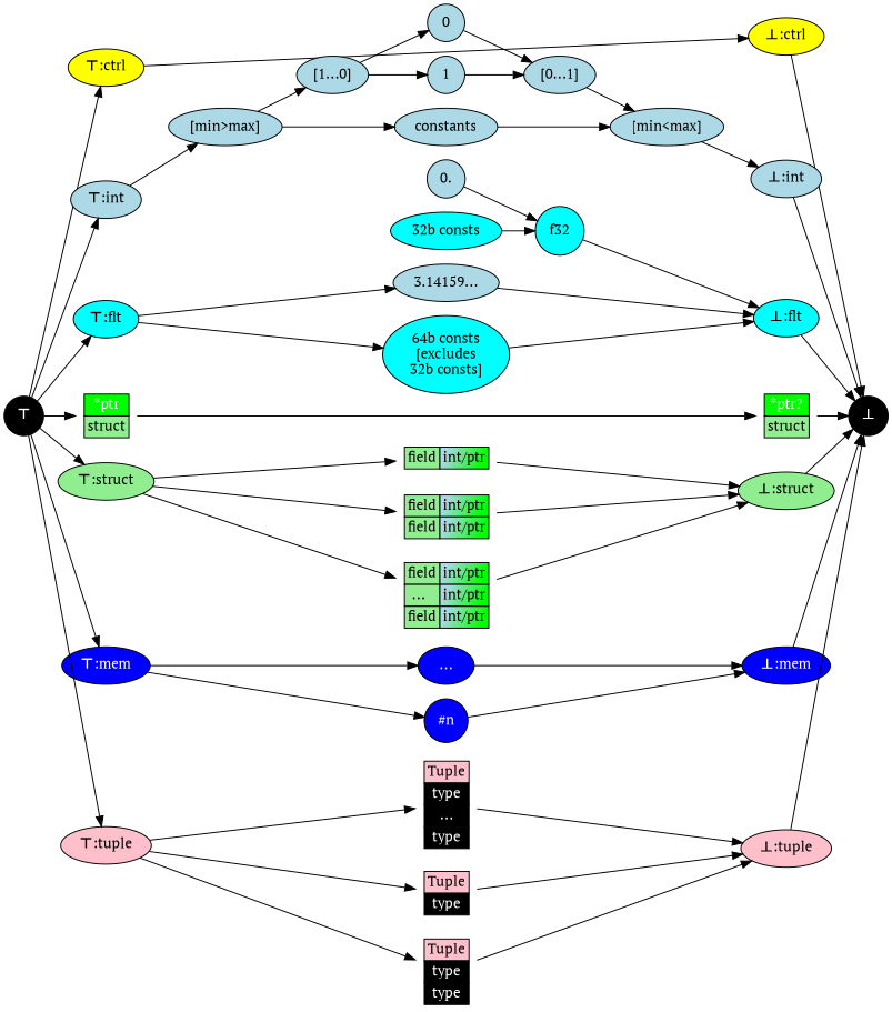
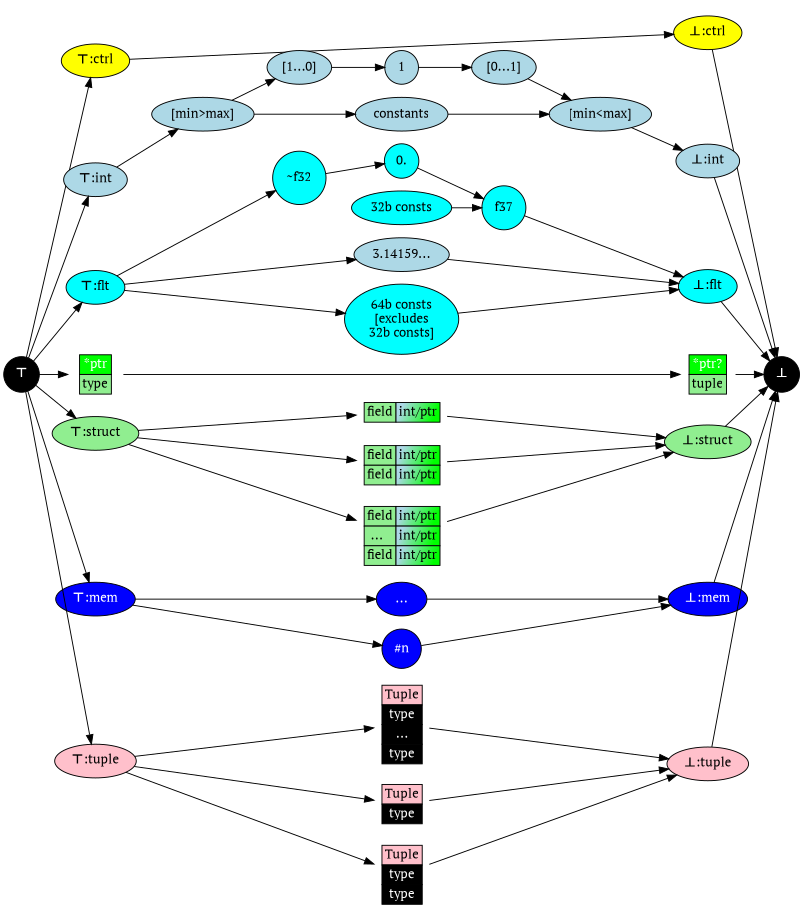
  digraph {
    compound=true
    fontname="PT Serif"
    nodesep=0.2
    rankdir=LR
    ranksep=0.2
    splines=false
    node [fillcolor=lightblue fontname="PT Serif" shape=oval style=filled]
    edge [fontname="PT Serif"]
    n1 [fillcolor=black fontcolor=white label=<<B>⊤</B >> shape=circle]
    n2 [fillcolor=yellow label=<<B>⊤</B >:ctrl>]
    n3 [label=<<B>⊤</B >:int>]
    n4 [fillcolor=aqua label=<<B>⊤</B >:flt>]
-   n5 [fillcolor=none label=<       <TABLE BORDER="0" CELLBORDER="1" CELLSPACING="0">         <TR><TD BGCOLOR="green"><FONT color="white">*ptr</FONT></TD></TR>         <TR><TD BGCOLOR="lightgreen">struct</TD></TR>       </TABLE>     > shape=none]
+   n5 [fillcolor=none label=<       <TABLE BORDER="0" CELLBORDER="1" CELLSPACING="0">         <TR><TD BGCOLOR="green"><FONT color="white">*ptr</FONT></TD></TR>         <TR><TD BGCOLOR="lightgreen">type</TD></TR>       </TABLE>     > shape=none]
    n6 [fillcolor=lightgreen label=<<B>⊤</B >:struct>]
    n7 [fillcolor=blue fontcolor=white label=<<B>⊤</B >:mem>]
    n8 [fillcolor=pink label=<<B>⊤</B >:tuple>]
    n9 [label=constants]
-   n10 [label=0 shape=circle]
    n11 [label=1 shape=circle]
    n12 [fillcolor=aqua label="64b consts\n[excludes\n32b consts]"]
    n13 [fillcolor=aqua label="32b consts"]
    n14 [label="3.14159..."]
-   n15 [label=0. shape=circle]
+   n15 [fillcolor=aqua label=0. shape=circle]
    n16 [fillcolor=none label=<       <TABLE BORDER="0" CELLBORDER="1" CELLSPACING="0">         <TR><TD BGCOLOR="lightgreen">field</TD><TD BGCOLOR="lightblue:green" gradientangle="315">int/ptr</TD></TR>       </TABLE>     > shape=none]
    n17 [fillcolor=none label=<       <TABLE BORDER="0" CELLBORDER="1" CELLSPACING="0">         <TR><TD BGCOLOR="lightgreen">field</TD><TD BGCOLOR="lightblue:green" gradientangle="315">int/ptr</TD></TR>         <TR><TD BGCOLOR="lightgreen">field</TD><TD BGCOLOR="lightblue:green" gradientangle="315">int/ptr</TD></TR>       </TABLE>     > shape=none]
    n18 [fillcolor=none label=<       <TABLE BORDER="0" CELLBORDER="1" CELLSPACING="0">         <TR><TD BGCOLOR="lightgreen">field</TD><TD BGCOLOR="lightblue:green" gradientangle="315">int/ptr</TD></TR>         <TR><TD BGCOLOR="lightgreen">...  </TD><TD BGCOLOR="lightblue:green" gradientangle="315">int/ptr</TD></TR>         <TR><TD BGCOLOR="lightgreen">field</TD><TD BGCOLOR="lightblue:green" gradientangle="315">int/ptr</TD></TR>       </TABLE>     > shape=none]
    n19 [fillcolor=blue fontcolor=white label="..."]
    n20 [fillcolor=blue fontcolor=white label="#n" shape=circle]
    n21 [fillcolor=none label=<       <TABLE BORDER="0" CELLBORDER="1" CELLSPACING="0">         <TH><TD BGCOLOR="pink">Tuple</TD></TH>         <TR><TD BGCOLOR="black" ><FONT color="white">type</FONT></TD></TR>       </TABLE>     > shape=none]
    n22 [fillcolor=none label=<       <TABLE BORDER="0" CELLBORDER="1" CELLSPACING="0">         <TH><TD BGCOLOR="pink">Tuple</TD></TH>         <TR><TD BGCOLOR="black" ><FONT color="white">type</FONT></TD></TR>         <TR><TD BGCOLOR="black" ><FONT color="white">type</FONT></TD></TR>       </TABLE>     > shape=none]
    n23 [fillcolor=none label=<       <TABLE BORDER="0" CELLBORDER="1" CELLSPACING="0">         <TH><TD BGCOLOR="pink">Tuple</TD></TH>         <TR><TD BGCOLOR="black" ><FONT color="white">type</FONT></TD></TR>         <TR><TD BGCOLOR="black" ><FONT color="white">...</FONT></TD></TR>         <TR><TD BGCOLOR="black" ><FONT color="white">type</FONT></TD></TR>       </TABLE>     > shape=none]
    n24 [fillcolor=yellow label=<<B>⊥</B>:ctrl>]
    n25 [label=<<B>⊥</B>:int>]
    n26 [fillcolor=aqua label=<<B>⊥</B>:flt>]
-   n27 [fillcolor=none label=<       <TABLE BORDER="0" CELLBORDER="1" CELLSPACING="0">         <TR><TD BGCOLOR="green"><FONT color="white">*ptr?</FONT></TD></TR>         <TR><TD BGCOLOR="lightgreen">struct</TD></TR>       </TABLE>     > shape=none]
+   n27 [fillcolor=none label=<       <TABLE BORDER="0" CELLBORDER="1" CELLSPACING="0">         <TR><TD BGCOLOR="green"><FONT color="white">*ptr?</FONT></TD></TR>         <TR><TD BGCOLOR="lightgreen">tuple</TD></TR>       </TABLE>     > shape=none]
    n28 [fillcolor=lightgreen label=<<B>⊥</B>:struct>]
    n29 [fillcolor=blue fontcolor=white label=<<B>⊥</B>:mem>]
    n30 [fillcolor=pink label=<<B>⊥</B>:tuple>]
    n31 [fillcolor=black fontcolor=white label=<<B>⊥</B>> shape=circle]
    n32 [label="[min>max]"]
+   n33 [fillcolor=aqua label="~f32" shape=circle]
    n34 [label="[min<max]"]
    n35 [label="[0...1]"]
-   n36 [fillcolor=aqua label=f32 shape=circle]
+   n36 [fillcolor=aqua label=f37 shape=circle]
    n37 [label="[1...0]"]
    subgraph sub_1 {
      rank=same
      n1
    }
    subgraph sub_2 {
      rank=same
      n2
      n3
      n4
      n5
      n6
      n7
      n8
    }
    subgraph sub_3 {
      rank=same
      n9
-     n10
      n11
      n12
      n13
      n14
      n15
      n16
      n17
      n18
      n19
      n20
      n21
      n22
      n23
    }
    subgraph sub_4 {
      rank=same
      n24
      n25
      n26
      n27
      n28
      n29
      n30
    }
    subgraph sub_5 {
      rank=same
      n31
    }
    n1 -> n2
    n1 -> n3
    n1 -> n4
    n1 -> n5
    n1 -> n6
    n1 -> n7
    n1 -> n8
    n2 -> n24
    n3 -> n32
    n4 -> n12
    n4 -> n14
+   n4 -> n33
    n5 -> n27
    n6 -> n16
    n6 -> n17
    n6 -> n18
    n7 -> n19
    n7 -> n20
    n8 -> n21
    n8 -> n22
    n8 -> n23
    n9 -> n34
-   n10 -> n11 [style=invis]
-   n10 -> n35
    n11 -> n9 [style=invis]
    n11 -> n35
    n12 -> n26
    n13 -> n14 [style=invis]
    n13 -> n36
    n14 -> n12 [style=invis]
    n14 -> n26
    n15 -> n13 [style=invis]
    n15 -> n36
    n16 -> n17 [style=invis]
    n16 -> n28
    n17 -> n18 [style=invis]
    n17 -> n28
    n18 -> n28
    n19 -> n20 [style=invis]
    n19 -> n29
    n20 -> n29
    n21 -> n30
    n22 -> n30
    n23 -> n30
    n24 -> n31
    n25 -> n31
    n26 -> n31
    n27 -> n31
    n28 -> n31
    n29 -> n31
    n30 -> n31
    n32 -> n9
    n32 -> n37
+   n33 -> n15
    n34 -> n25
    n35 -> n34
    n36 -> n26
-   n37 -> n10
    n37 -> n11
  }
